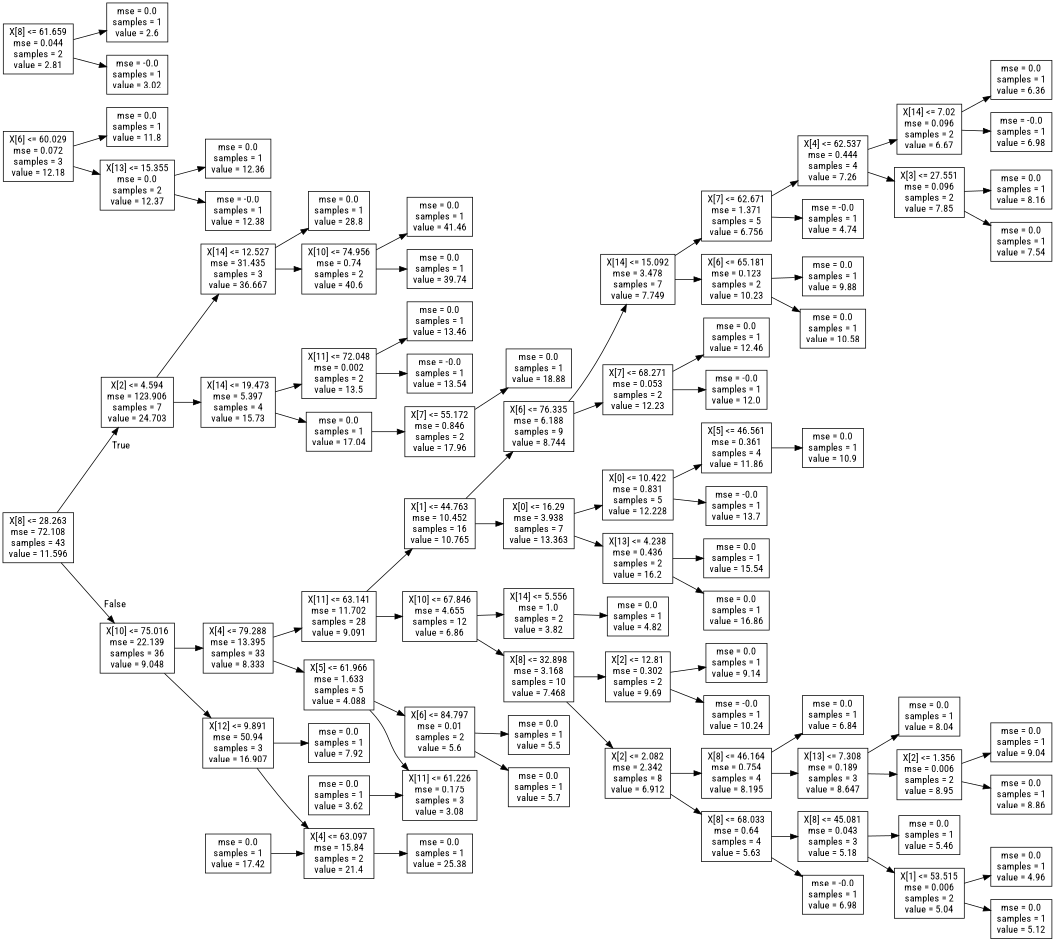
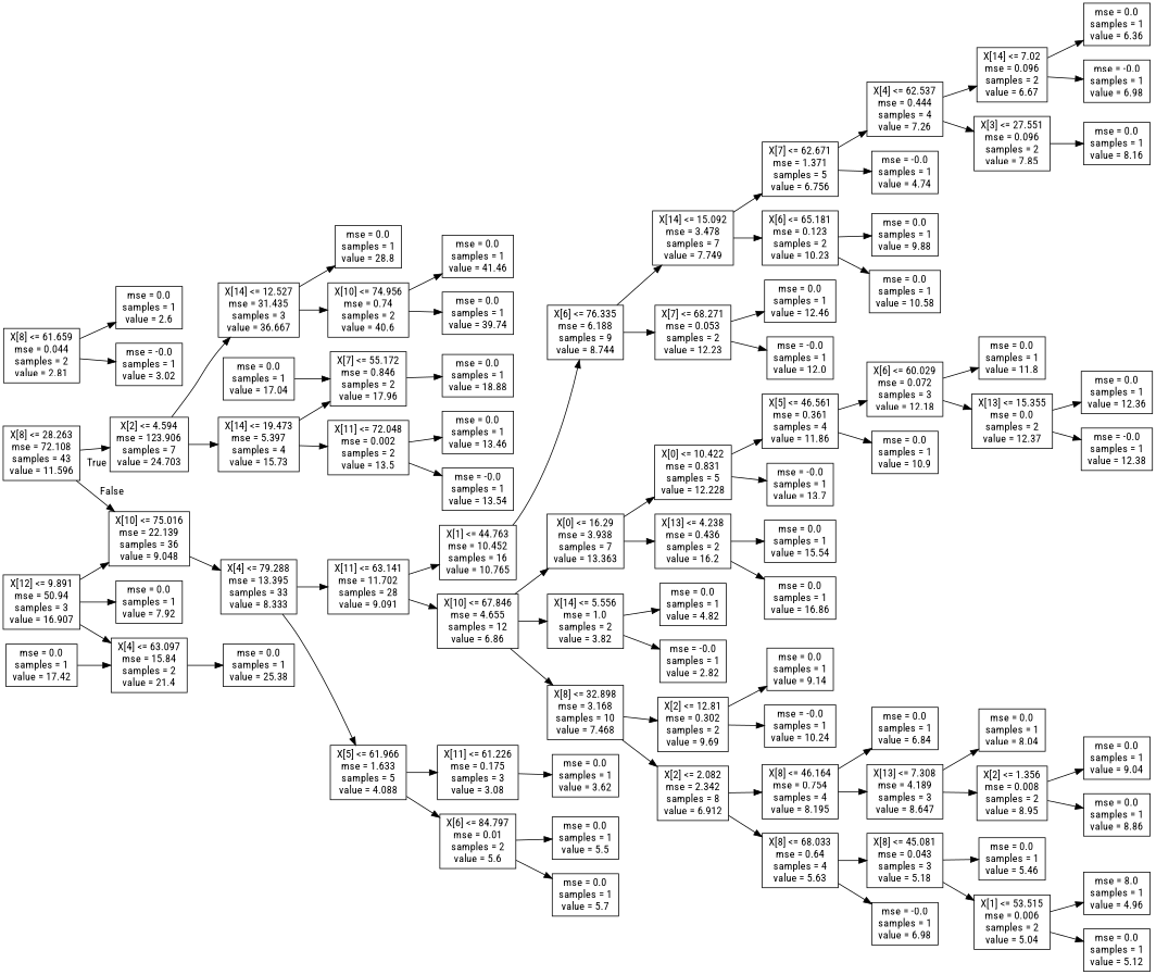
  digraph {
    fontname="Roboto Condensed"
    rankdir=LR
    node [fontname="Roboto Condensed" shape=box]
    edge [fontname="Roboto Condensed"]
    n1 [label="X[8] <= 28.263\nmse = 72.108\nsamples = 43\nvalue = 11.596"]
    n2 [label="X[2] <= 4.594\nmse = 123.906\nsamples = 7\nvalue = 24.703"]
    n3 [label="X[10] <= 75.016\nmse = 22.139\nsamples = 36\nvalue = 9.048"]
    n4 [label="X[14] <= 12.527\nmse = 31.435\nsamples = 3\nvalue = 36.667"]
    n5 [label="X[14] <= 19.473\nmse = 5.397\nsamples = 4\nvalue = 15.73"]
    n6 [label="X[4] <= 79.288\nmse = 13.395\nsamples = 33\nvalue = 8.333"]
    n7 [label="X[12] <= 9.891\nmse = 50.94\nsamples = 3\nvalue = 16.907"]
    n8 [label="mse = 0.0\nsamples = 1\nvalue = 28.8"]
    n9 [label="X[10] <= 74.956\nmse = 0.74\nsamples = 2\nvalue = 40.6"]
    n10 [label="X[7] <= 55.172\nmse = 0.846\nsamples = 2\nvalue = 17.96"]
    n11 [label="X[11] <= 72.048\nmse = 0.002\nsamples = 2\nvalue = 13.5"]
    n12 [label="mse = 0.0\nsamples = 1\nvalue = 41.46"]
    n13 [label="mse = 0.0\nsamples = 1\nvalue = 39.74"]
    n14 [label="mse = 0.0\nsamples = 1\nvalue = 18.88"]
    n15 [label="mse = 0.0\nsamples = 1\nvalue = 13.46"]
    n16 [label="mse = -0.0\nsamples = 1\nvalue = 13.54"]
    n17 [label="mse = 0.0\nsamples = 1\nvalue = 17.04"]
    n18 [label="X[11] <= 63.141\nmse = 11.702\nsamples = 28\nvalue = 9.091"]
    n19 [label="X[5] <= 61.966\nmse = 1.633\nsamples = 5\nvalue = 4.088"]
    n20 [label="mse = 0.0\nsamples = 1\nvalue = 7.92"]
    n21 [label="X[4] <= 63.097\nmse = 15.84\nsamples = 2\nvalue = 21.4"]
    n22 [label="X[1] <= 44.763\nmse = 10.452\nsamples = 16\nvalue = 10.765"]
    n23 [label="X[10] <= 67.846\nmse = 4.655\nsamples = 12\nvalue = 6.86"]
    n24 [label="X[11] <= 61.226\nmse = 0.175\nsamples = 3\nvalue = 3.08"]
    n25 [label="X[6] <= 84.797\nmse = 0.01\nsamples = 2\nvalue = 5.6"]
    n26 [label="X[6] <= 76.335\nmse = 6.188\nsamples = 9\nvalue = 8.744"]
    n27 [label="X[0] <= 16.29\nmse = 3.938\nsamples = 7\nvalue = 13.363"]
    n28 [label="X[14] <= 5.556\nmse = 1.0\nsamples = 2\nvalue = 3.82"]
    n29 [label="X[8] <= 32.898\nmse = 3.168\nsamples = 10\nvalue = 7.468"]
    n30 [label="X[14] <= 15.092\nmse = 3.478\nsamples = 7\nvalue = 7.749"]
    n31 [label="X[7] <= 68.271\nmse = 0.053\nsamples = 2\nvalue = 12.23"]
    n32 [label="X[0] <= 10.422\nmse = 0.831\nsamples = 5\nvalue = 12.228"]
    n33 [label="X[13] <= 4.238\nmse = 0.436\nsamples = 2\nvalue = 16.2"]
    n34 [label="X[7] <= 62.671\nmse = 1.371\nsamples = 5\nvalue = 6.756"]
    n35 [label="X[6] <= 65.181\nmse = 0.123\nsamples = 2\nvalue = 10.23"]
    n36 [label="mse = 0.0\nsamples = 1\nvalue = 12.46"]
    n37 [label="mse = -0.0\nsamples = 1\nvalue = 12.0"]
    n38 [label="X[4] <= 62.537\nmse = 0.444\nsamples = 4\nvalue = 7.26"]
    n39 [label="mse = -0.0\nsamples = 1\nvalue = 4.74"]
    n40 [label="mse = 0.0\nsamples = 1\nvalue = 9.88"]
    n41 [label="mse = 0.0\nsamples = 1\nvalue = 10.58"]
    n42 [label="X[14] <= 7.02\nmse = 0.096\nsamples = 2\nvalue = 6.67"]
    n43 [label="X[3] <= 27.551\nmse = 0.096\nsamples = 2\nvalue = 7.85"]
    n44 [label="mse = 0.0\nsamples = 1\nvalue = 6.36"]
    n45 [label="mse = -0.0\nsamples = 1\nvalue = 6.98"]
    n46 [label="mse = 0.0\nsamples = 1\nvalue = 8.16"]
-   n47 [label="mse = 0.0\nsamples = 1\nvalue = 7.54"]
    n48 [label="X[5] <= 46.561\nmse = 0.361\nsamples = 4\nvalue = 11.86"]
    n49 [label="mse = -0.0\nsamples = 1\nvalue = 13.7"]
    n50 [label="mse = 0.0\nsamples = 1\nvalue = 15.54"]
    n51 [label="mse = 0.0\nsamples = 1\nvalue = 16.86"]
    n52 [label="X[6] <= 60.029\nmse = 0.072\nsamples = 3\nvalue = 12.18"]
    n53 [label="mse = 0.0\nsamples = 1\nvalue = 10.9"]
    n54 [label="mse = 0.0\nsamples = 1\nvalue = 11.8"]
    n55 [label="X[13] <= 15.355\nmse = 0.0\nsamples = 2\nvalue = 12.37"]
    n56 [label="mse = 0.0\nsamples = 1\nvalue = 12.36"]
    n57 [label="mse = -0.0\nsamples = 1\nvalue = 12.38"]
    n58 [label="mse = 0.0\nsamples = 1\nvalue = 4.82"]
+   n59 [label="mse = -0.0\nsamples = 1\nvalue = 2.82"]
    n60 [label="X[2] <= 12.81\nmse = 0.302\nsamples = 2\nvalue = 9.69"]
    n61 [label="X[2] <= 2.082\nmse = 2.342\nsamples = 8\nvalue = 6.912"]
    n62 [label="mse = 0.0\nsamples = 1\nvalue = 9.14"]
    n63 [label="mse = -0.0\nsamples = 1\nvalue = 10.24"]
    n64 [label="X[8] <= 46.164\nmse = 0.754\nsamples = 4\nvalue = 8.195"]
    n65 [label="X[8] <= 68.033\nmse = 0.64\nsamples = 4\nvalue = 5.63"]
    n66 [label="mse = 0.0\nsamples = 1\nvalue = 6.84"]
-   n67 [label="X[13] <= 7.308\nmse = 0.189\nsamples = 3\nvalue = 8.647"]
+   n67 [label="X[13] <= 7.308\nmse = 4.189\nsamples = 3\nvalue = 8.647"]
    n68 [label="X[8] <= 45.081\nmse = 0.043\nsamples = 3\nvalue = 5.18"]
    n69 [label="mse = -0.0\nsamples = 1\nvalue = 6.98"]
    n70 [label="mse = 0.0\nsamples = 1\nvalue = 8.04"]
-   n71 [label="X[2] <= 1.356\nmse = 0.006\nsamples = 2\nvalue = 8.95"]
+   n71 [label="X[2] <= 1.356\nmse = 0.008\nsamples = 2\nvalue = 8.95"]
    n72 [label="mse = 0.0\nsamples = 1\nvalue = 9.04"]
    n73 [label="mse = 0.0\nsamples = 1\nvalue = 8.86"]
    n74 [label="mse = 0.0\nsamples = 1\nvalue = 5.46"]
    n75 [label="X[1] <= 53.515\nmse = 0.006\nsamples = 2\nvalue = 5.04"]
-   n76 [label="mse = 0.0\nsamples = 1\nvalue = 4.96"]
+   n76 [label="mse = 8.0\nsamples = 1\nvalue = 4.96"]
    n77 [label="mse = 0.0\nsamples = 1\nvalue = 5.12"]
    n78 [label="mse = 0.0\nsamples = 1\nvalue = 3.62"]
    n79 [label="mse = 0.0\nsamples = 1\nvalue = 5.5"]
    n80 [label="mse = 0.0\nsamples = 1\nvalue = 5.7"]
    n81 [label="X[8] <= 61.659\nmse = 0.044\nsamples = 2\nvalue = 2.81"]
    n82 [label="mse = 0.0\nsamples = 1\nvalue = 2.6"]
    n83 [label="mse = -0.0\nsamples = 1\nvalue = 3.02"]
    n84 [label="mse = 0.0\nsamples = 1\nvalue = 25.38"]
    n85 [label="mse = 0.0\nsamples = 1\nvalue = 17.42"]
    n1 -> n2 [headlabel=True labelangle=45 labeldistance=2.5]
    n1 -> n3 [headlabel=False labelangle=-45 labeldistance=2.5]
    n2 -> n4
    n2 -> n5
    n3 -> n6
-   n3 -> n7
+   n7 -> n3
    n4 -> n8
    n4 -> n9
-   n5 -> n17
+   n5 -> n10
    n5 -> n11
    n6 -> n18
    n6 -> n19
    n7 -> n20
    n7 -> n21
    n9 -> n12
    n9 -> n13
    n10 -> n14
    n11 -> n15
    n11 -> n16
    n17 -> n10
    n18 -> n22
    n18 -> n23
    n19 -> n24
    n19 -> n25
    n21 -> n84
    n22 -> n26
-   n22 -> n27
+   n23 -> n27
    n23 -> n28
    n23 -> n29
-   n78 -> n24
+   n24 -> n78
    n25 -> n79
    n25 -> n80
    n26 -> n30
    n26 -> n31
    n27 -> n32
    n27 -> n33
    n28 -> n58
+   n28 -> n59
    n29 -> n60
    n29 -> n61
    n30 -> n34
    n30 -> n35
    n31 -> n36
    n31 -> n37
    n32 -> n48
    n32 -> n49
    n33 -> n50
    n33 -> n51
    n34 -> n38
    n34 -> n39
    n35 -> n40
    n35 -> n41
    n38 -> n42
    n38 -> n43
    n42 -> n44
    n42 -> n45
    n43 -> n46
-   n43 -> n47
+   n48 -> n52
    n48 -> n53
    n52 -> n54
    n52 -> n55
    n55 -> n56
    n55 -> n57
    n60 -> n62
    n60 -> n63
    n61 -> n64
    n61 -> n65
    n64 -> n66
    n64 -> n67
    n65 -> n68
    n65 -> n69
    n67 -> n70
    n67 -> n71
    n68 -> n74
    n68 -> n75
    n71 -> n72
    n71 -> n73
    n75 -> n76
    n75 -> n77
    n81 -> n82
    n81 -> n83
    n85 -> n21
  }
